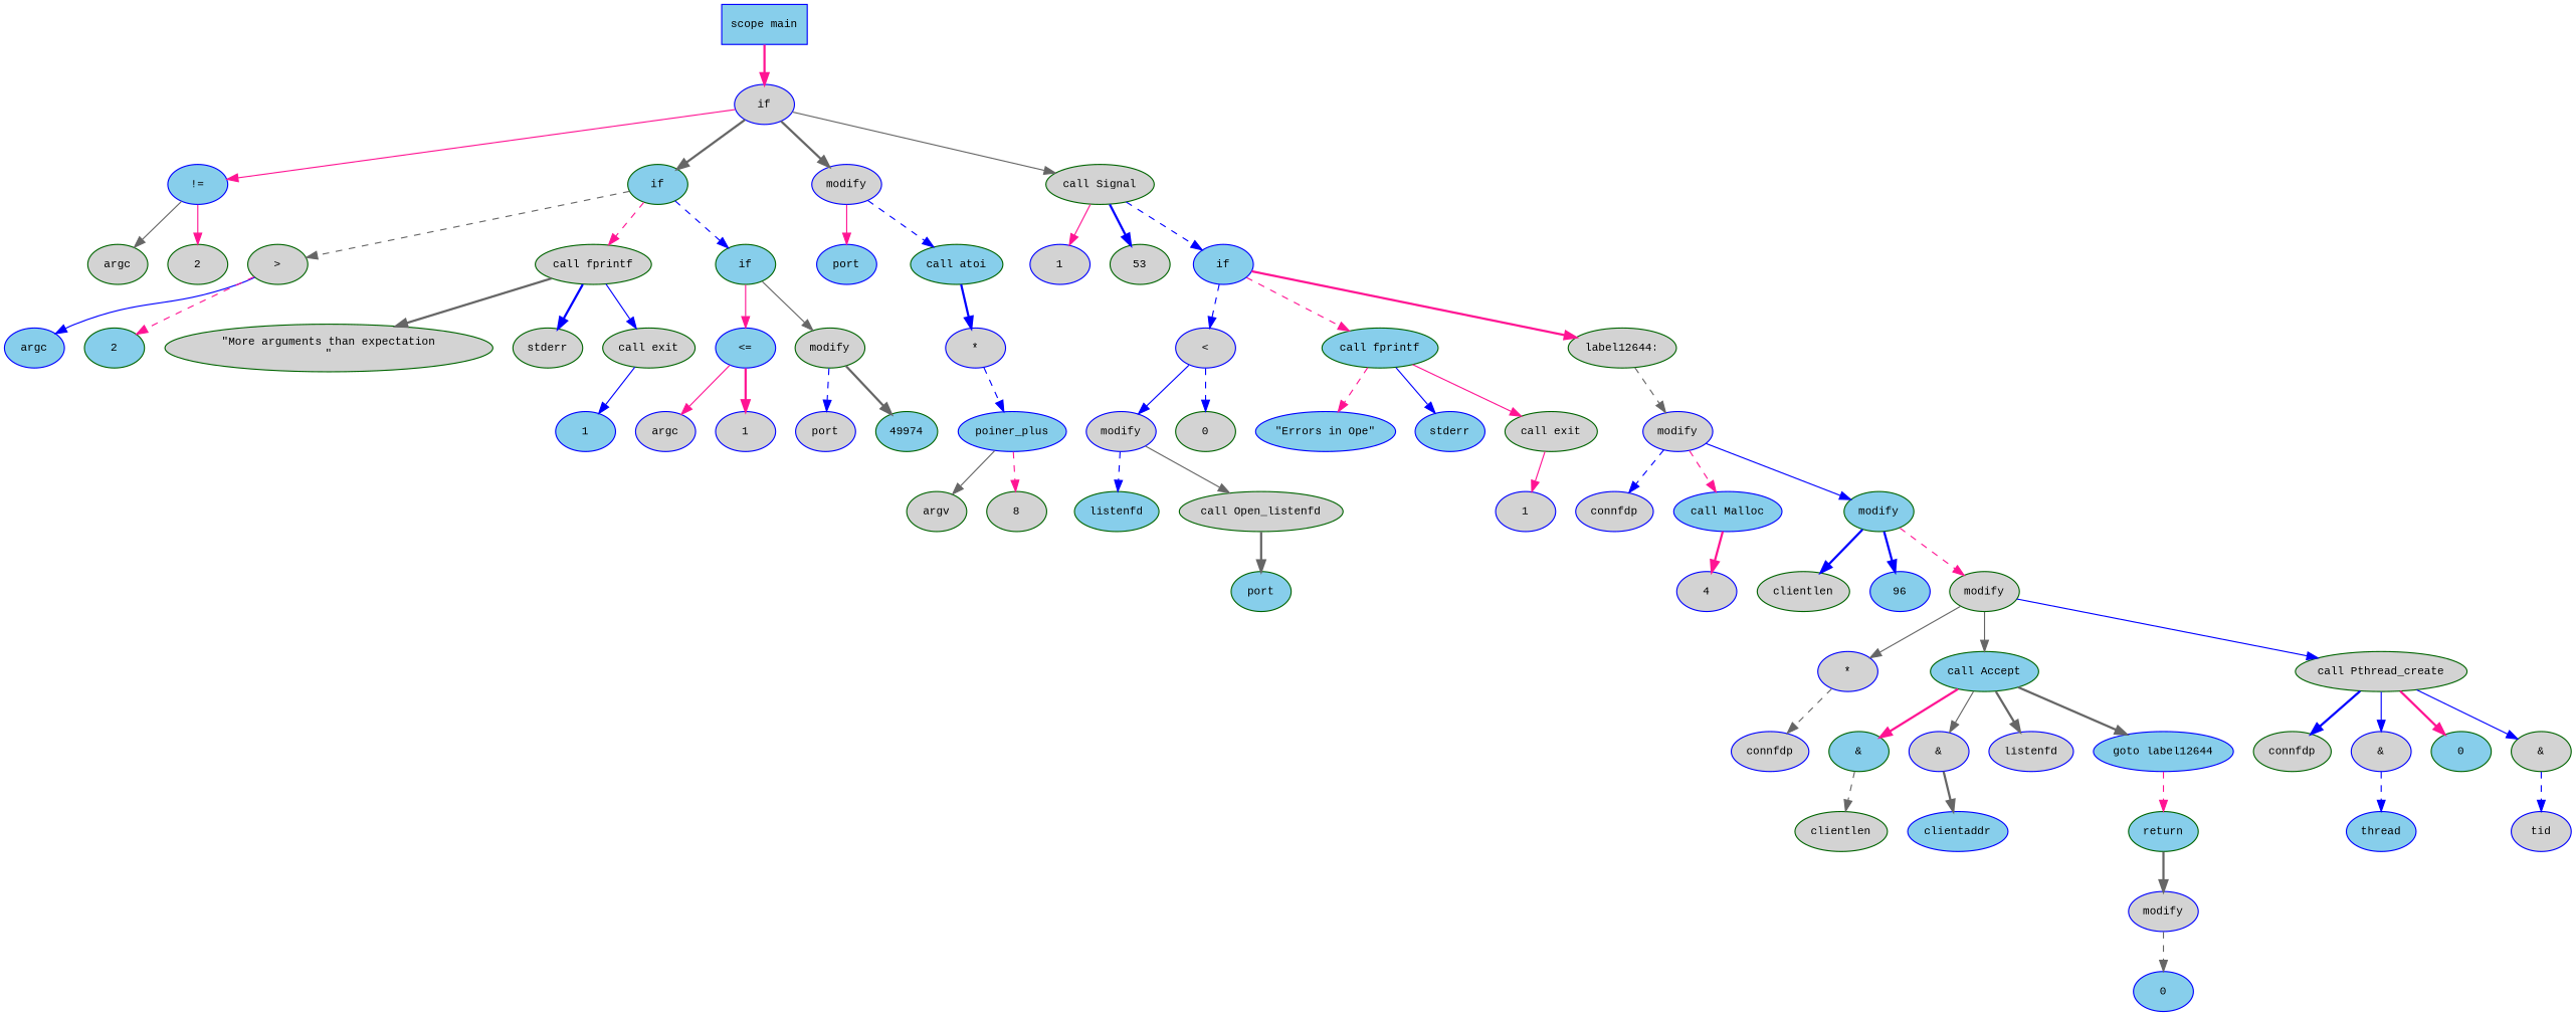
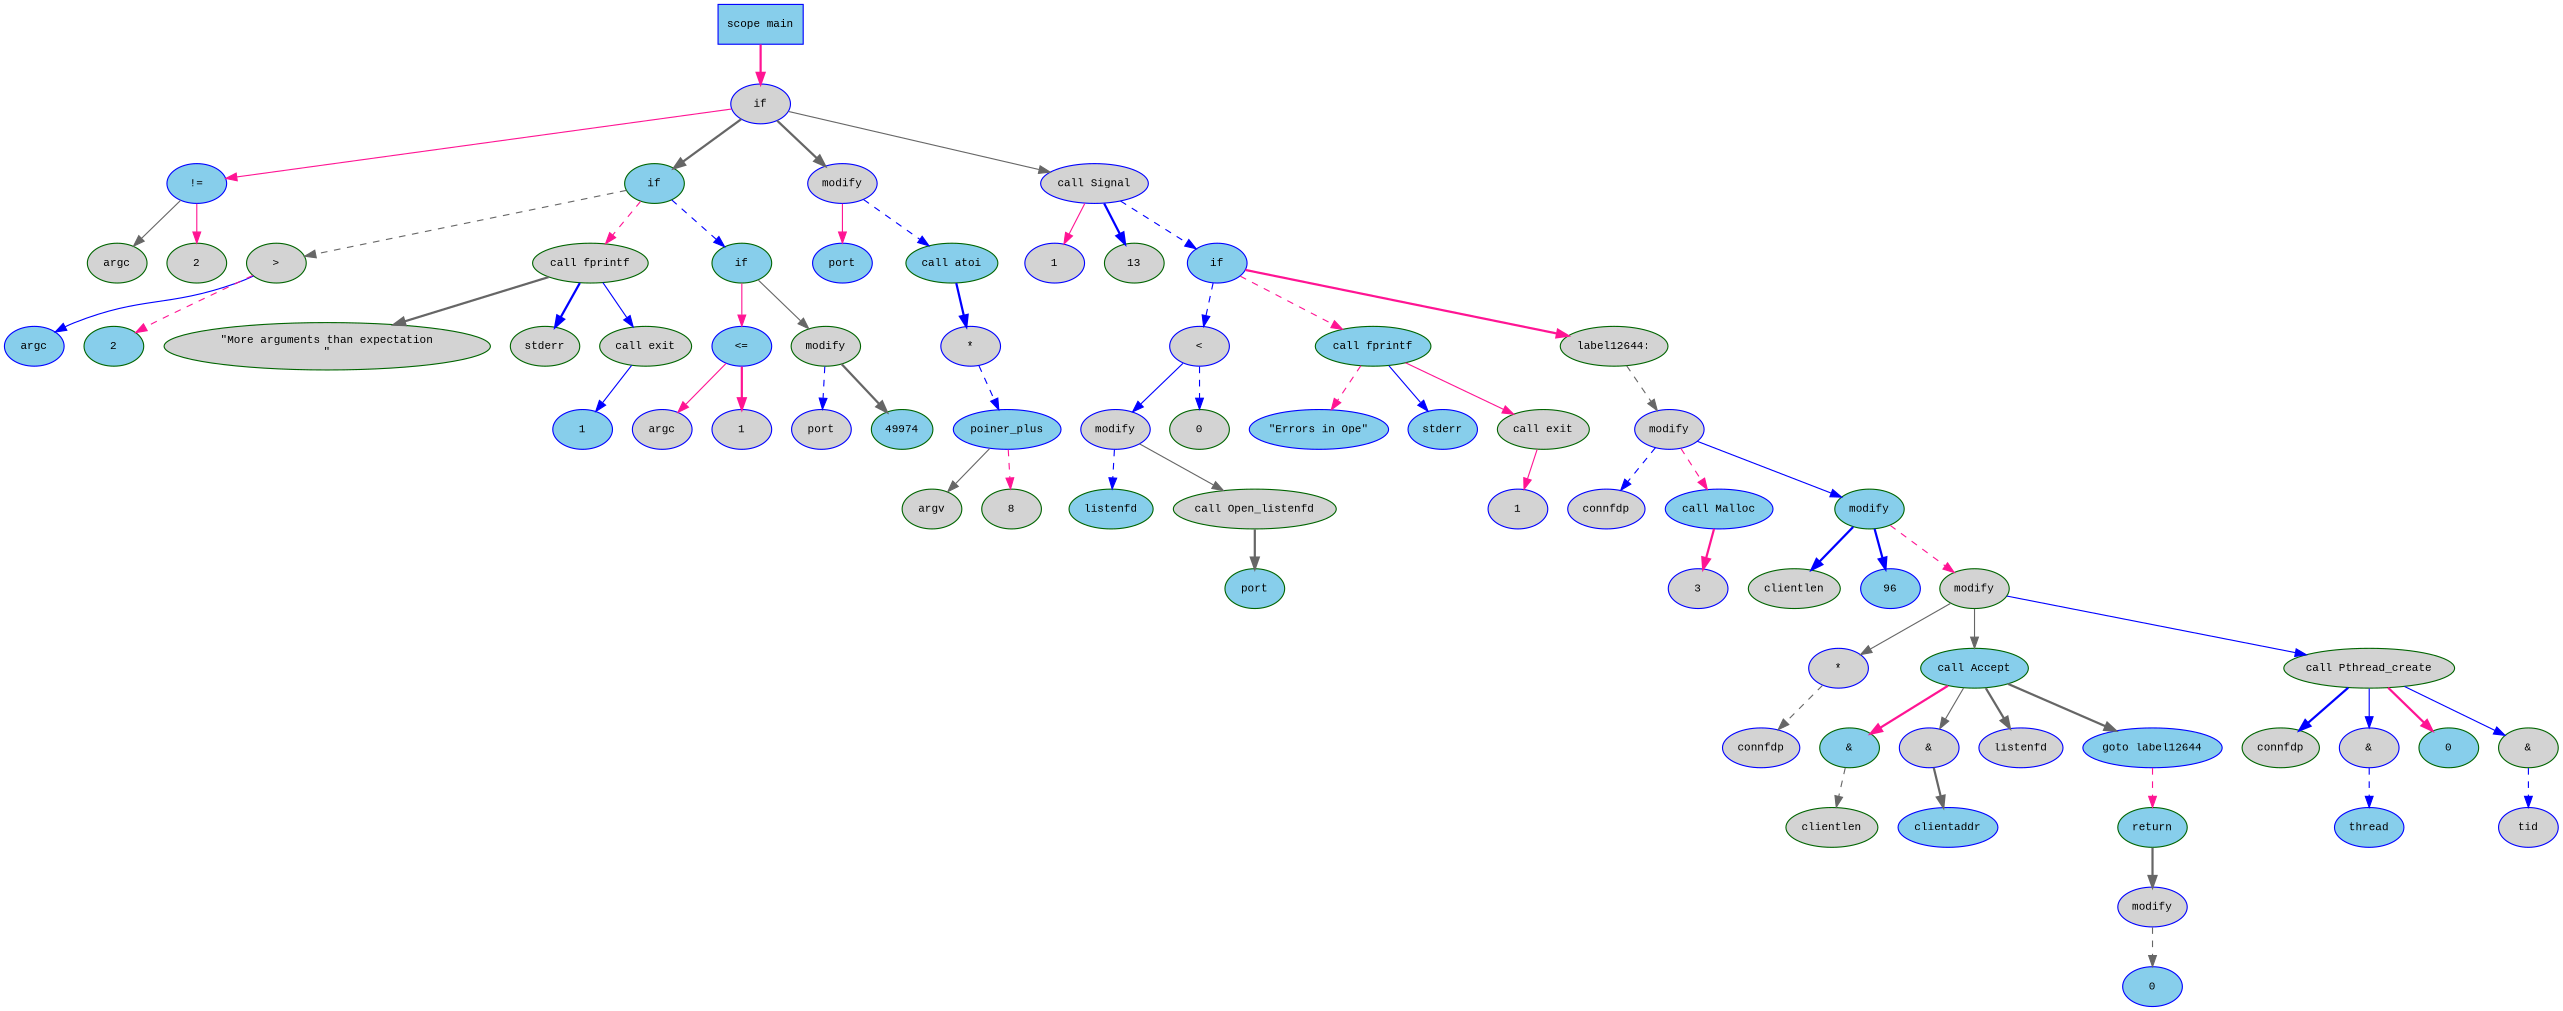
  digraph {
    fontname="Times New Roman"
    fontsize=10
    node [color=blue fillcolor=lightgrey fontname="Courier New" fontsize=10 shape=ellipse style=filled]
    edge [color=blue fontname="Times New Roman" fontsize=10 style=solid]
    n1 [fillcolor=skyblue label="scope main" shape=box]
    n2 [label=if]
    n3 [fillcolor=skyblue label="!="]
    n4 [color=darkgreen fillcolor=skyblue label=if]
    n5 [label=modify]
-   n6 [color=darkgreen label="call Signal"]
+   n6 [label="call Signal"]
    n7 [color=darkgreen label=argc]
    n8 [color=darkgreen label=2]
    n9 [color=darkgreen label=">"]
    n10 [color=darkgreen label="call fprintf"]
    n11 [color=darkgreen fillcolor=skyblue label=if]
    n12 [fillcolor=skyblue label=port]
    n13 [color=darkgreen fillcolor=skyblue label="call atoi"]
    n14 [label=1]
-   n15 [color=darkgreen label=53]
+   n15 [color=darkgreen label=13]
    n16 [fillcolor=skyblue label=if]
    n17 [fillcolor=skyblue label=argc]
    n18 [color=darkgreen fillcolor=skyblue label=2]
    n19 [color=darkgreen label="\"More arguments than expectation\n\""]
    n20 [color=darkgreen label=stderr]
    n21 [color=darkgreen label="call exit"]
    n22 [fillcolor=skyblue label="<="]
    n23 [color=darkgreen label=modify]
    n24 [fillcolor=skyblue label=1]
    n25 [label=argc]
    n26 [label=1]
    n27 [label=port]
    n28 [color=darkgreen fillcolor=skyblue label=49974]
    n29 [label="*"]
    n30 [fillcolor=skyblue label=poiner_plus]
    n31 [color=darkgreen label=argv]
    n32 [color=darkgreen label=8]
    n33 [label="<"]
    n34 [color=darkgreen fillcolor=skyblue label="call fprintf"]
    n35 [color=darkgreen label="label12644:"]
    n36 [label=modify]
    n37 [color=darkgreen label=0]
    n38 [fillcolor=skyblue label="\"Errors in Ope\""]
    n39 [fillcolor=skyblue label=stderr]
    n40 [color=darkgreen label="call exit"]
    n41 [label=modify]
    n42 [color=darkgreen fillcolor=skyblue label=listenfd]
    n43 [color=darkgreen label="call Open_listenfd"]
    n44 [color=darkgreen fillcolor=skyblue label=port]
    n45 [label=1]
    n46 [label=connfdp]
    n47 [fillcolor=skyblue label="call Malloc"]
    n48 [color=darkgreen fillcolor=skyblue label=modify]
-   n49 [label=4]
+   n49 [label=3]
    n50 [color=darkgreen label=clientlen]
    n51 [fillcolor=skyblue label=96]
    n52 [color=darkgreen label=modify]
    n53 [label="*"]
    n54 [color=darkgreen fillcolor=skyblue label="call Accept"]
    n55 [color=darkgreen label="call Pthread_create"]
    n56 [label=connfdp]
    n57 [color=darkgreen fillcolor=skyblue label="&"]
    n58 [label="&"]
    n59 [label=listenfd]
    n60 [fillcolor=skyblue label="goto label12644"]
    n61 [color=darkgreen label=connfdp]
    n62 [label="&"]
    n63 [color=darkgreen fillcolor=skyblue label=0]
    n64 [color=darkgreen label="&"]
    n65 [color=darkgreen label=clientlen]
    n66 [fillcolor=skyblue label=clientaddr]
    n67 [fillcolor=skyblue label=thread]
    n68 [label=tid]
    n69 [color=darkgreen fillcolor=skyblue label=return]
    n70 [label=modify]
    n71 [fillcolor=skyblue label=0]
    n1 -> n2 [color=deeppink style=bold]
    n2 -> n3 [color=deeppink]
    n2 -> n4 [color=gray40 style=bold]
    n2 -> n5 [color=gray40 style=bold]
    n2 -> n6 [color=gray40]
    n3 -> n7 [color=gray40]
    n3 -> n8 [color=deeppink]
    n4 -> n9 [color=gray40 style=dashed]
    n4 -> n10 [color=deeppink style=dashed]
    n4 -> n11 [style=dashed]
    n5 -> n12 [color=deeppink]
    n5 -> n13 [style=dashed]
    n6 -> n14 [color=deeppink]
    n6 -> n15 [style=bold]
    n6 -> n16 [style=dashed]
    n9 -> n17
    n9 -> n18 [color=deeppink style=dashed]
    n10 -> n19 [color=gray40 style=bold]
    n10 -> n20 [style=bold]
    n10 -> n21
    n11 -> n22 [color=deeppink]
    n11 -> n23 [color=gray40]
    n13 -> n29 [style=bold]
    n16 -> n33 [style=dashed]
    n16 -> n34 [color=deeppink style=dashed]
    n16 -> n35 [color=deeppink style=bold]
    n21 -> n24
    n22 -> n25 [color=deeppink]
    n22 -> n26 [color=deeppink style=bold]
    n23 -> n27 [style=dashed]
    n23 -> n28 [color=gray40 style=bold]
    n29 -> n30 [style=dashed]
    n30 -> n31 [color=gray40]
    n30 -> n32 [color=deeppink style=dashed]
    n33 -> n36
    n33 -> n37 [style=dashed]
    n34 -> n38 [color=deeppink style=dashed]
    n34 -> n39
    n34 -> n40 [color=deeppink]
    n35 -> n41 [color=gray40 style=dashed]
    n36 -> n42 [style=dashed]
    n36 -> n43 [color=gray40]
    n40 -> n45 [color=deeppink]
    n41 -> n46 [style=dashed]
    n41 -> n47 [color=deeppink style=dashed]
    n41 -> n48
    n43 -> n44 [color=gray40 style=bold]
    n47 -> n49 [color=deeppink style=bold]
    n48 -> n50 [style=bold]
    n48 -> n51 [style=bold]
    n48 -> n52 [color=deeppink style=dashed]
    n52 -> n53 [color=gray40]
    n52 -> n54 [color=gray40]
    n52 -> n55
    n53 -> n56 [color=gray40 style=dashed]
    n54 -> n57 [color=deeppink style=bold]
    n54 -> n58 [color=gray40]
    n54 -> n59 [color=gray40 style=bold]
    n54 -> n60 [color=gray40 style=bold]
    n55 -> n61 [style=bold]
    n55 -> n62
    n55 -> n63 [color=deeppink style=bold]
    n55 -> n64
    n57 -> n65 [color=gray40 style=dashed]
    n58 -> n66 [color=gray40 style=bold]
    n60 -> n69 [color=deeppink style=dashed]
    n62 -> n67 [style=dashed]
    n64 -> n68 [style=dashed]
    n69 -> n70 [color=gray40 style=bold]
    n70 -> n71 [color=gray40 style=dashed]
  }
